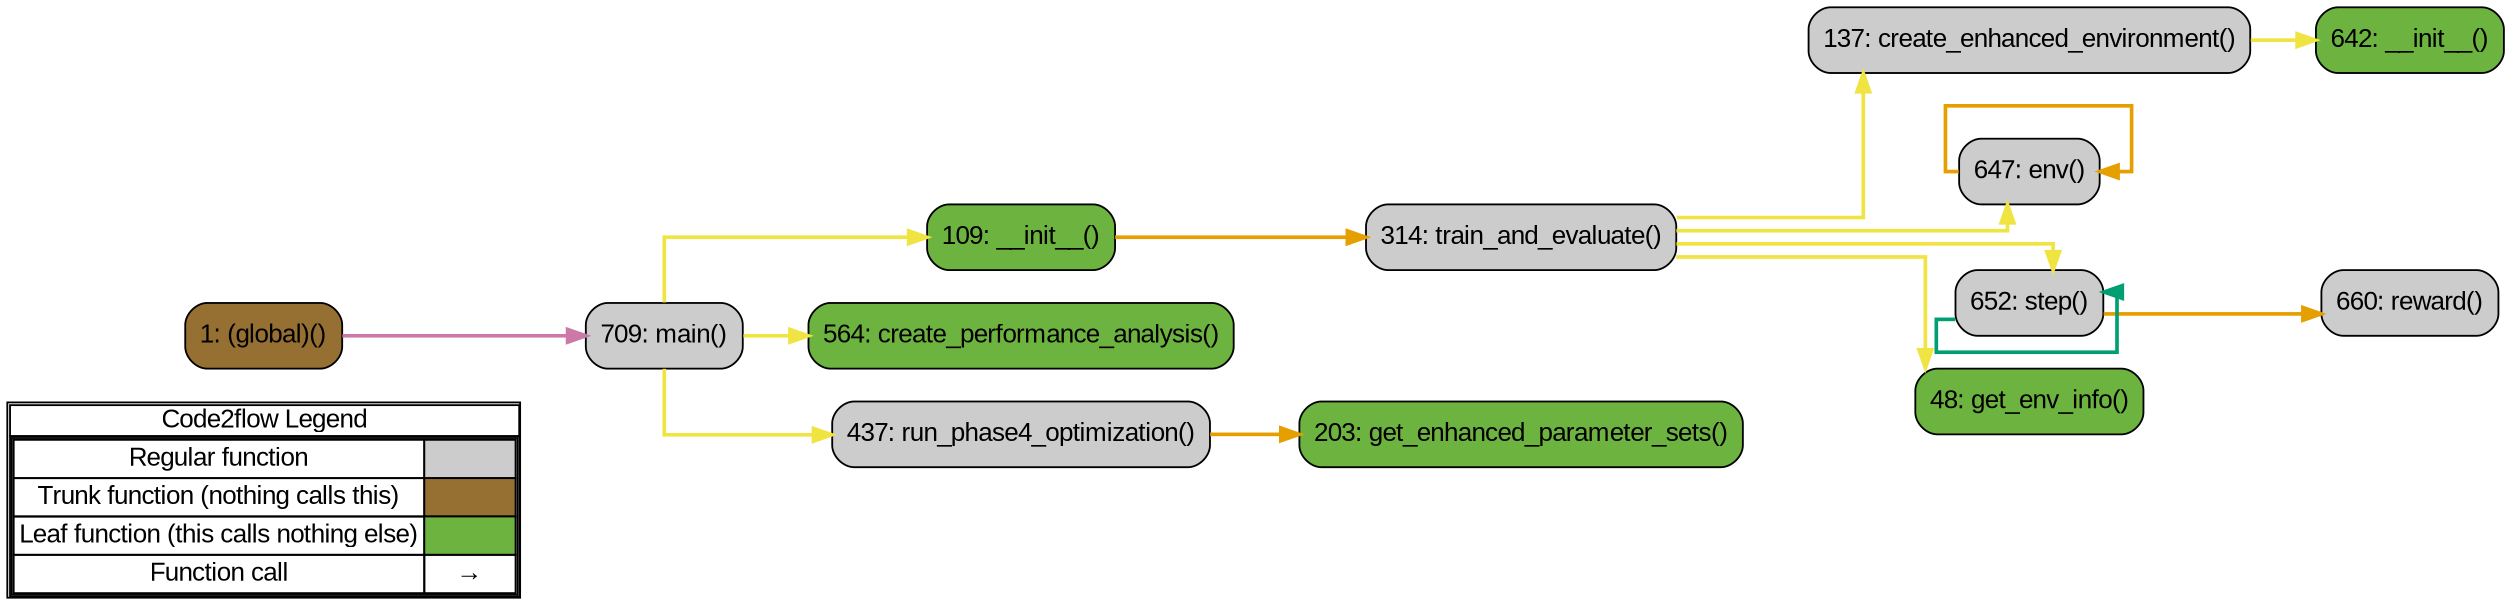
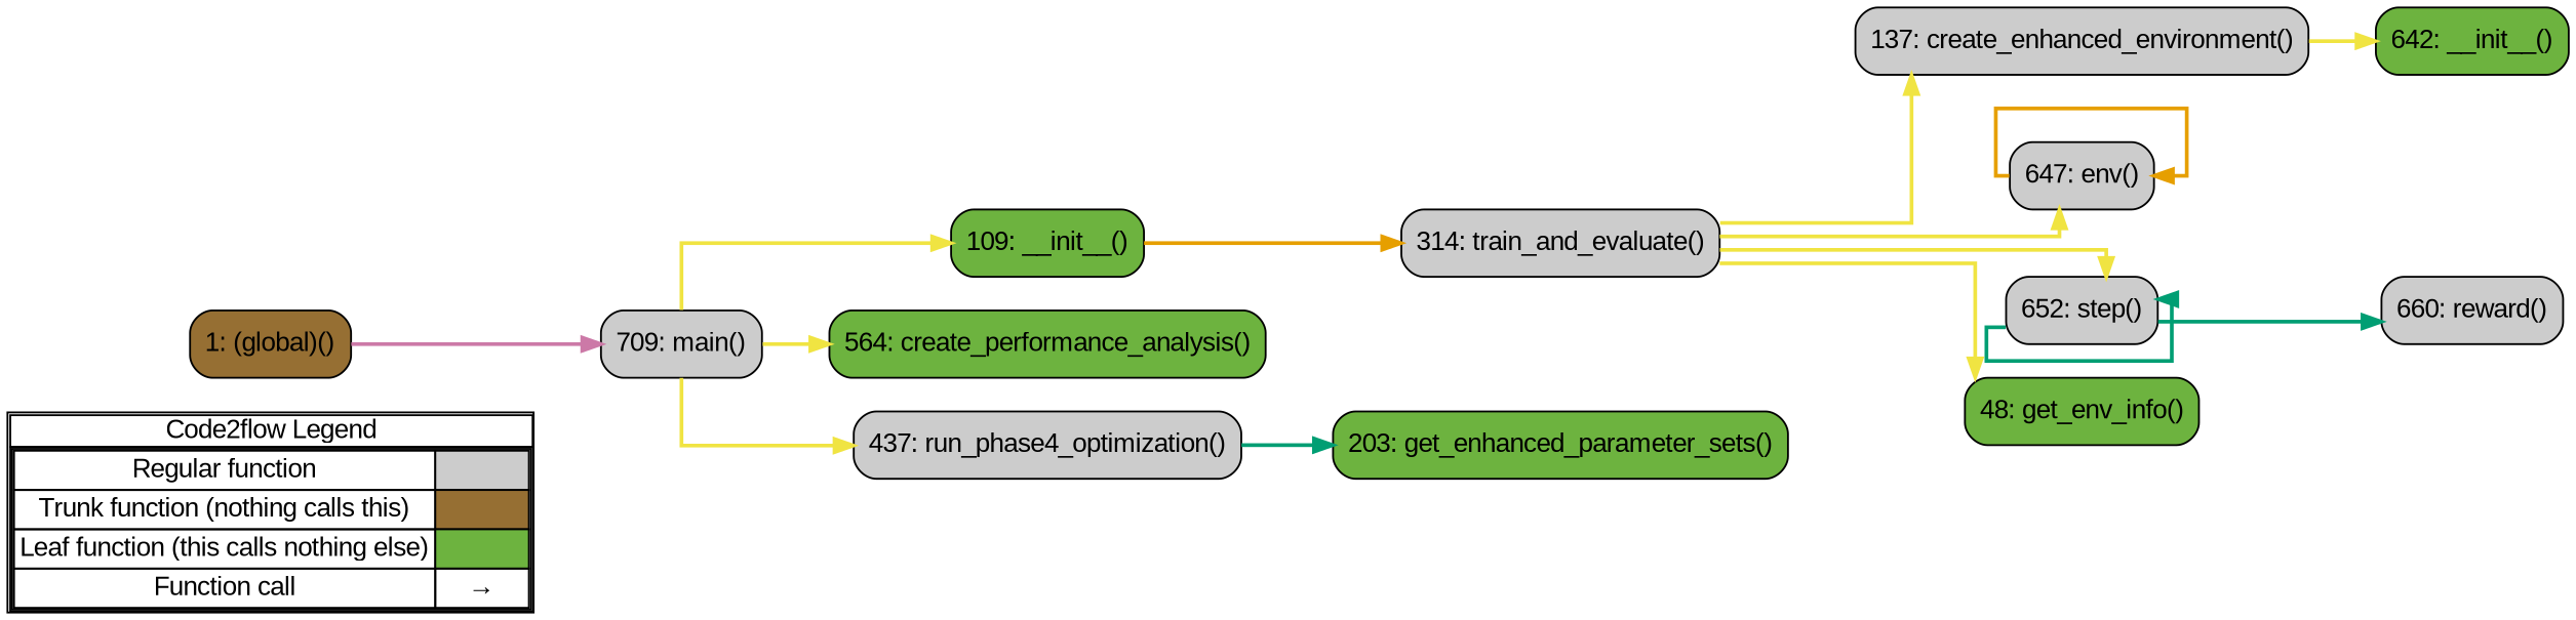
  digraph {
    concentrate=true
    fontname="Liberation Sans"
    rankdir=LR
    splines=ortho
    node [fontname="Liberation Sans" shape=rect fillcolor="#cccccc" style="rounded,filled"]
    edge [color="#F0E442" fontname="Liberation Sans" penwidth=2]
    n1 [label=<         <table cellspacing="0" cellpadding="0" border="1"><tr><td>Code2flow Legend</td></tr><tr><td>         <table cellspacing="0">         <tr><td>Regular function</td><td width="50px" bgcolor='#cccccc'></td></tr>         <tr><td>Trunk function (nothing calls this)</td><td bgcolor='#966F33'></td></tr>         <tr><td>Leaf function (this calls nothing else)</td><td bgcolor='#6db33f'></td></tr>         <tr><td>Function call</td><td><font color='black'>&#8594;</font></td></tr>         </table></td></tr></table>         > margin=0 shape=none fillcolor="" style=""]
    n2 [fillcolor="#6db33f" label="109: __init__()"]
    n3 [label="137: create_enhanced_environment()"]
    n4 [fillcolor="#6db33f" label="564: create_performance_analysis()"]
    n5 [fillcolor="#6db33f" label="203: get_enhanced_parameter_sets()"]
    n6 [label="437: run_phase4_optimization()"]
    n7 [label="314: train_and_evaluate()"]
    n8 [fillcolor="#6db33f" label="642: __init__()"]
    n9 [label="647: env()"]
    n10 [label="660: reward()"]
    n11 [label="652: step()"]
    n12 [fillcolor="#966F33" label="1: (global)()"]
    n13 [fillcolor="#6db33f" label="48: get_env_info()"]
    n14 [label="709: main()"]
    subgraph sub_1 {
      label=legend
      rank=min
      n1
    }
    subgraph sub_2 {
      label="File: enhanced_optimization"
      style=dotted
      n12
      n13
      n14
      subgraph sub_3 {
        label="Class: EnhancedOptimizer"
        style=dotted
        n2
        n3
        n4
        n5
        n6
        n7
      }
      subgraph sub_4 {
        label="Class: EnhancedRewardWrapper"
        style=dotted
        n8
        n9
        n10
        n11
      }
    }
    n2 -> n7 [color="#E69F00"]
    n3 -> n8
-   n6 -> n5 [color="#E69F00"]
+   n6 -> n5 [color="#009E73"]
    n7 -> n3
    n7 -> n3
    n7 -> n9
    n7 -> n11
    n7 -> n13
    n7 -> n13
    n9 -> n9 [color="#E69F00"]
-   n11 -> n10 [color="#E69F00"]
+   n11 -> n10 [color="#009E73"]
    n11 -> n11 [color="#009E73"]
    n12 -> n14 [color="#CC79A7"]
    n14 -> n2
    n14 -> n4
    n14 -> n4
    n14 -> n6
  }
